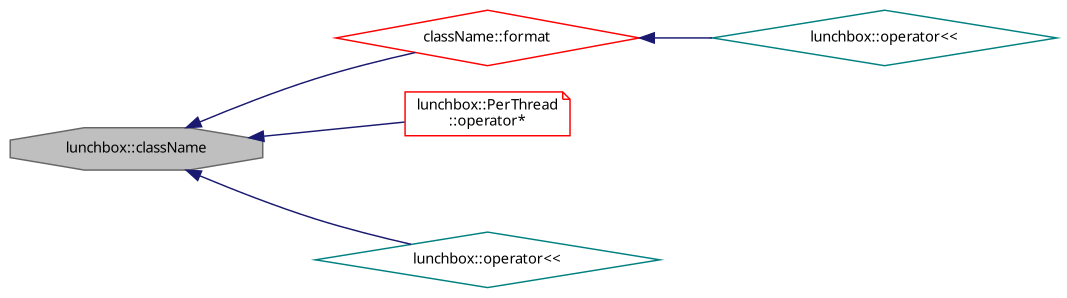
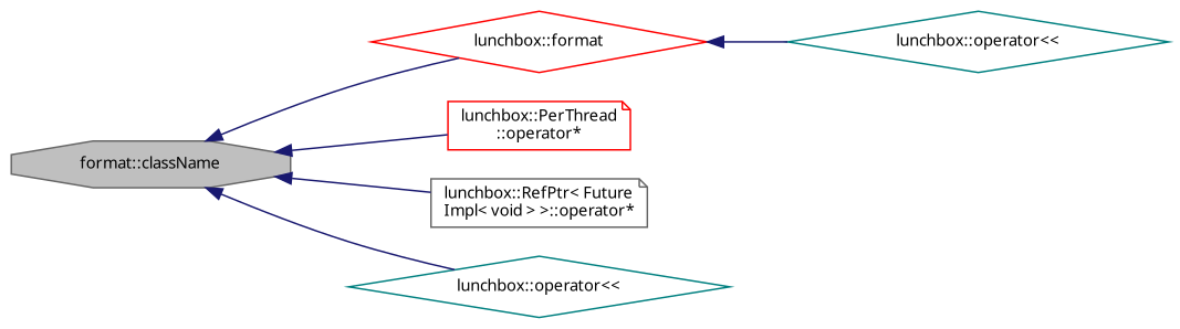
  digraph {
    rankdir=LR
    node [color=gray40 fillcolor=white fontname=Sans fontsize=10 shape=diamond style=filled]
    edge [color=midnightblue dir=back fontname=Sans fontsize=10 labelfontname=Sans labelfontsize=10 style=solid]
-   n1 [fillcolor=grey75 fontcolor=black height=0.2 label="lunchbox::className" shape=octagon width=0.4]
-   n2 [color=red height=0.2 label="className::format" width=0.4]
+   n1 [fillcolor=grey75 fontcolor=black height=0.2 label="format::className" shape=octagon width=0.4]
+   n2 [color=red height=0.2 label="lunchbox::format" width=0.4]
    n3 [color=red height=0.2 label="lunchbox::PerThread\l::operator*" shape=note width=0.4]
+   n4 [height=0.2 label="lunchbox::RefPtr\< Future\lImpl\< void \> \>::operator*" shape=note width=0.4]
    n5 [color=teal height=0.2 label="lunchbox::operator\<\<" width=0.4]
    n6 [color=teal height=0.2 label="lunchbox::operator\<\<" width=0.4]
    n1 -> n2
    n1 -> n3
+   n1 -> n4
    n1 -> n5
    n2 -> n6
  }
